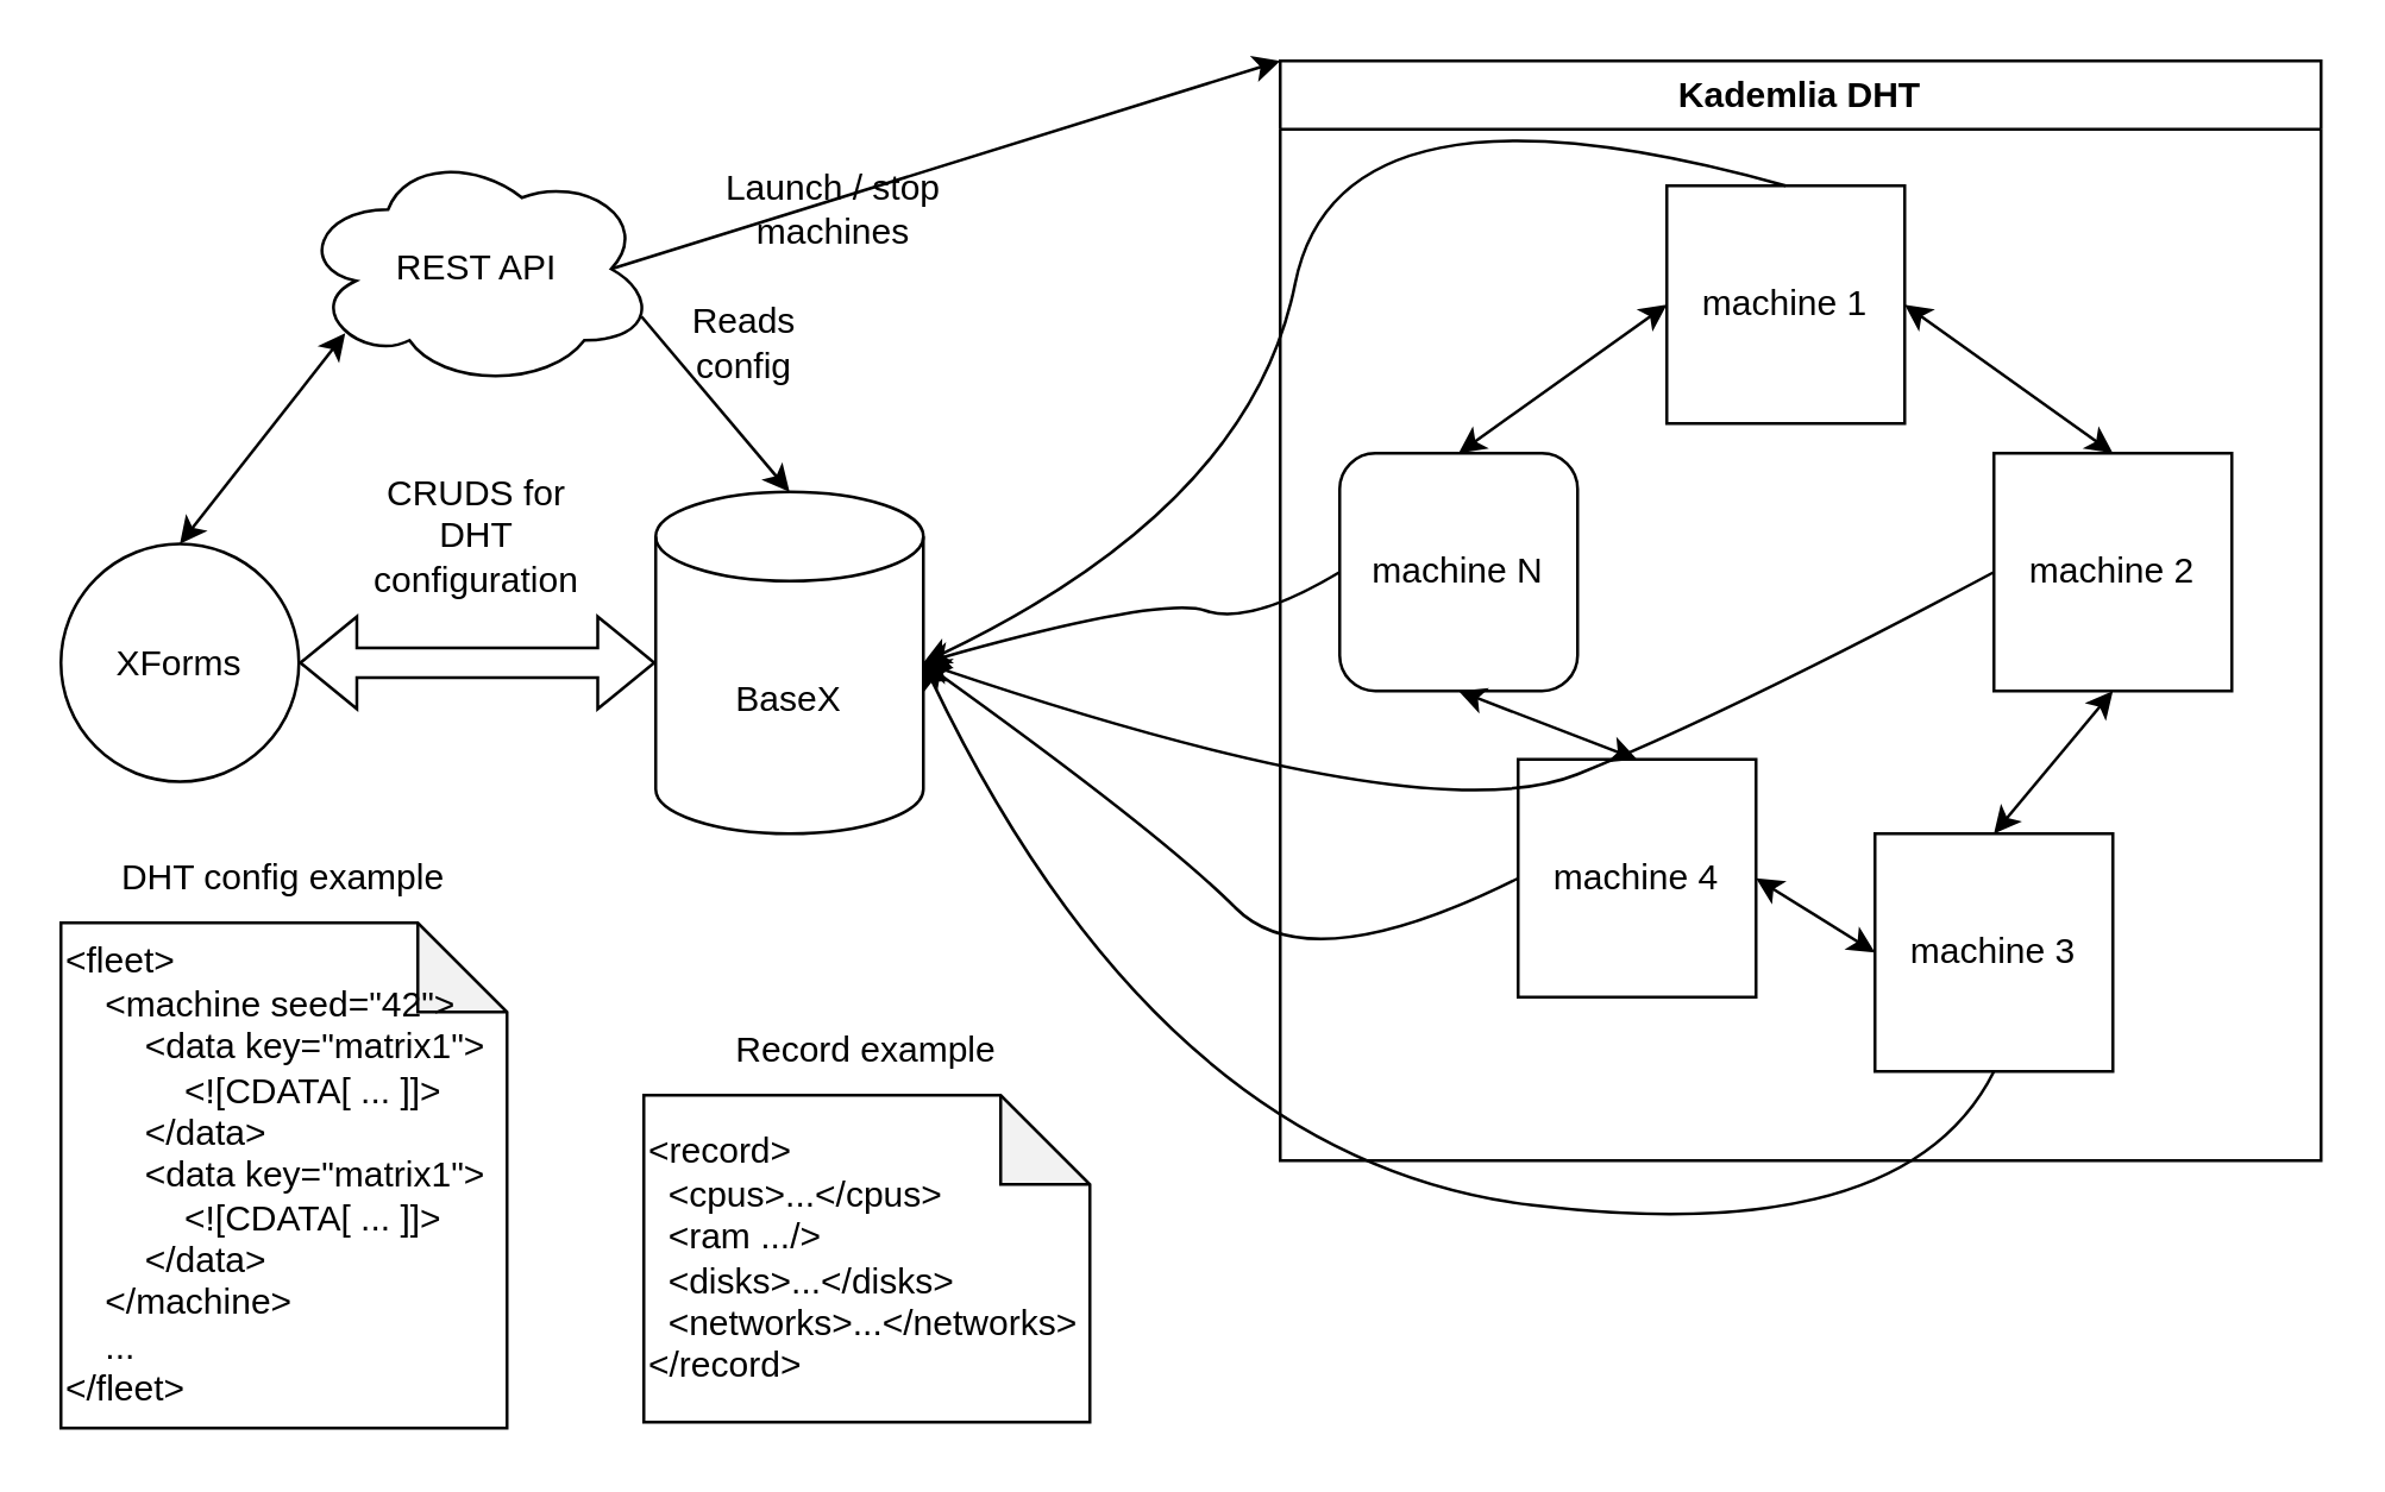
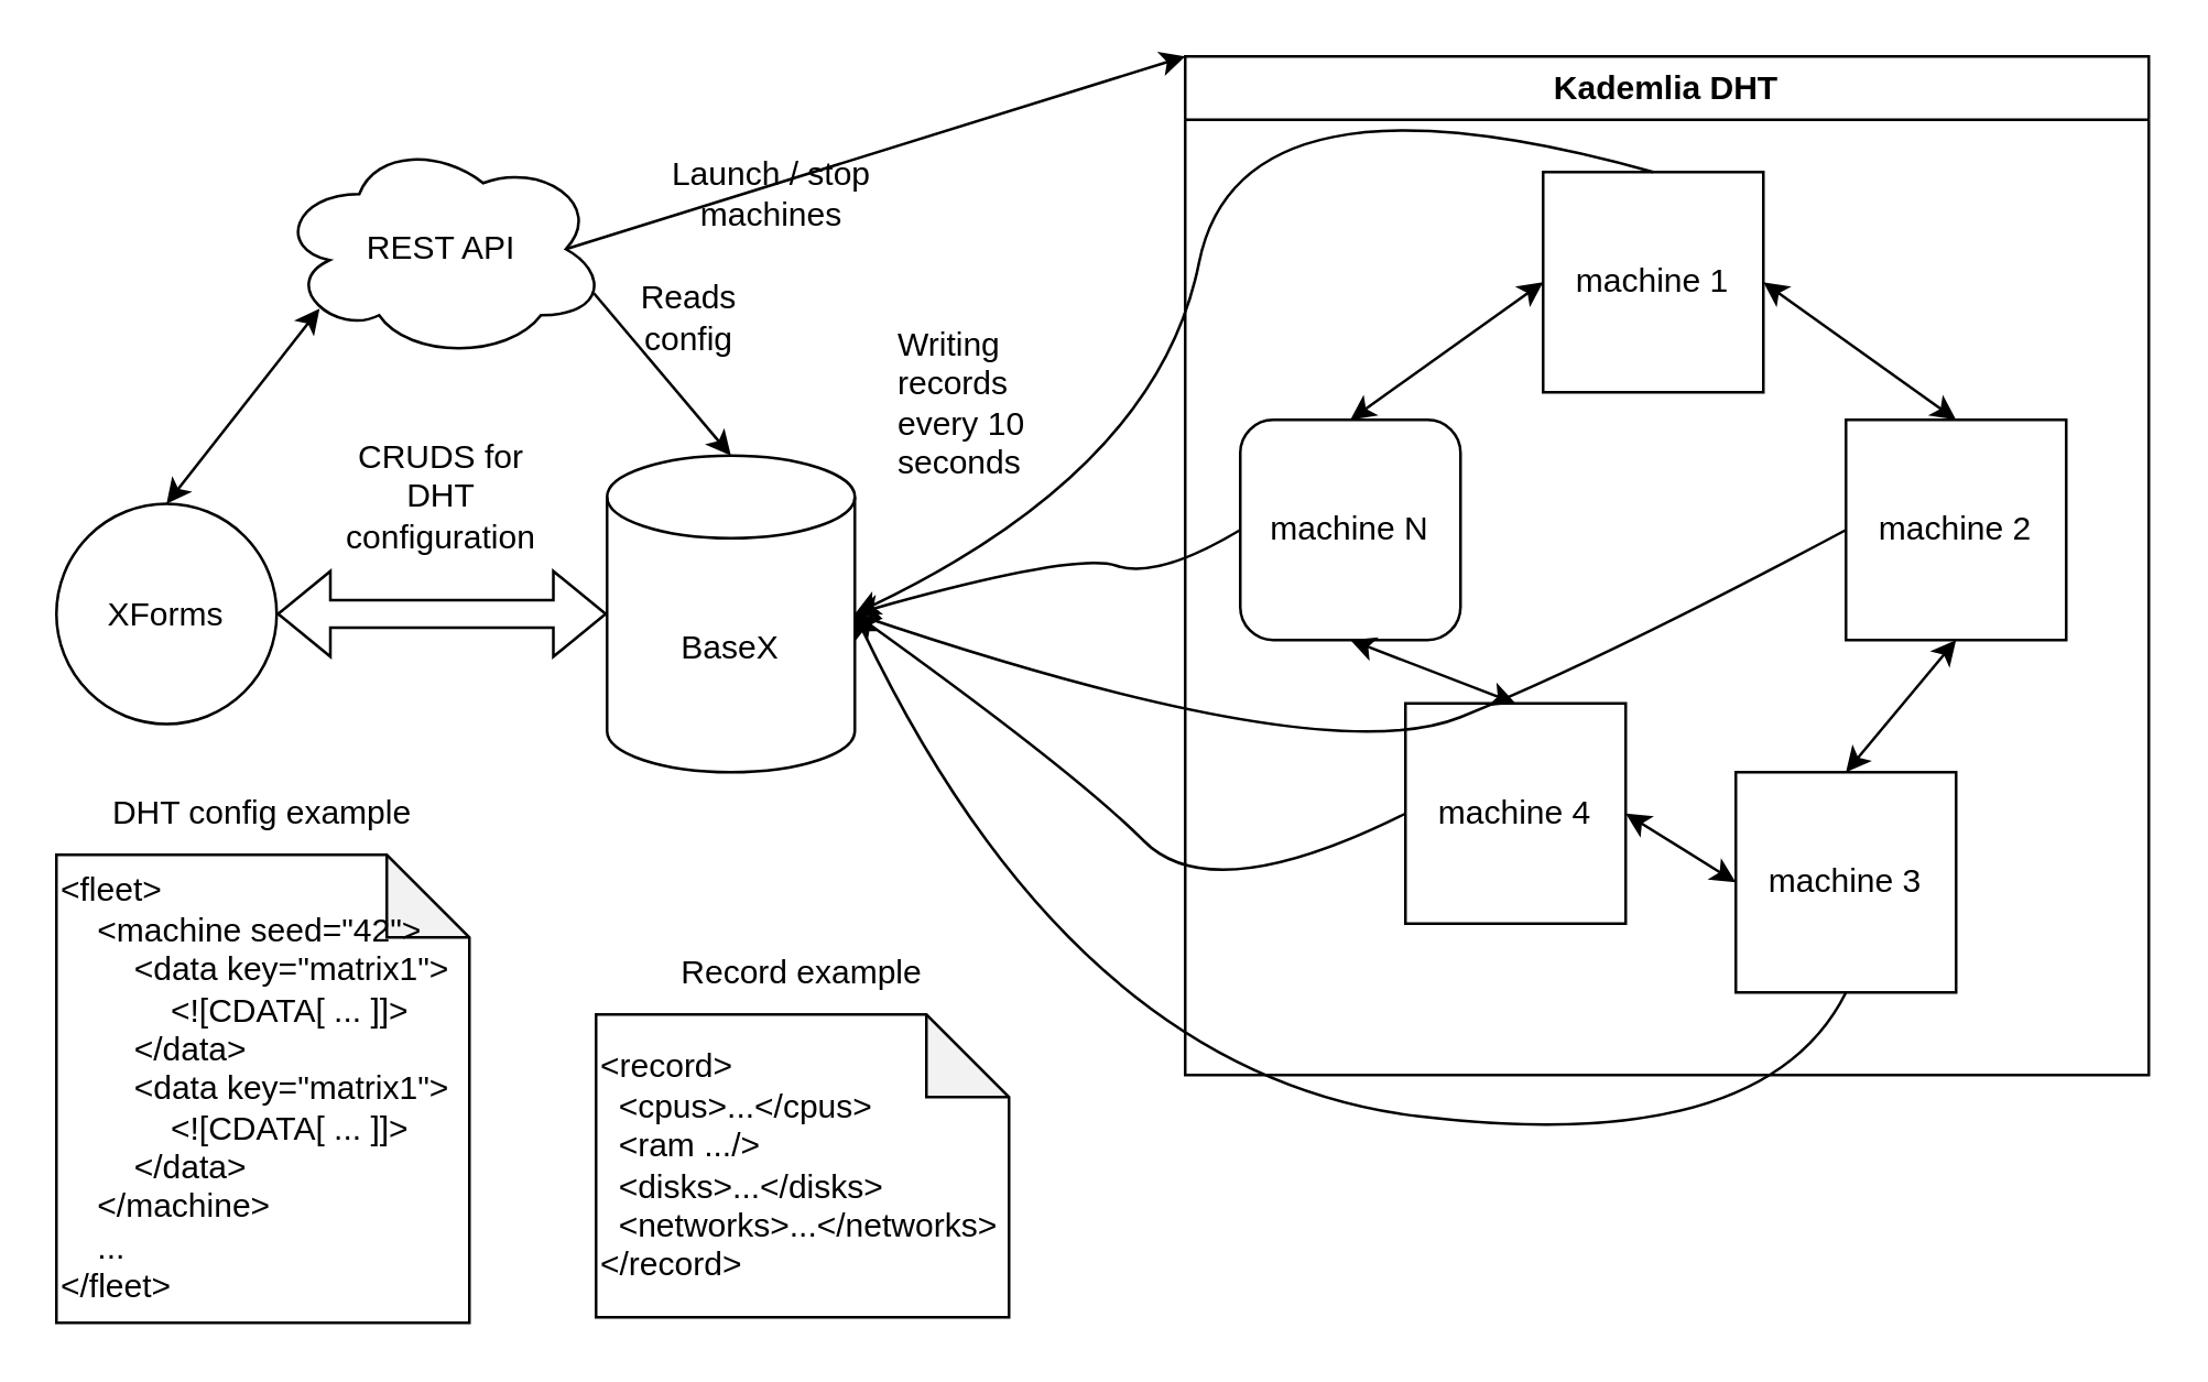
  <mxCell id="0" />
  <mxCell id="1" parent="0" />
  <mxCell id="2" value="BaseX" style="shape=cylinder3;whiteSpace=wrap;html=1;boundedLbl=1;backgroundOutline=1;size=15;" vertex="1" parent="1"><mxGeometry x="220" y="165" width="90" height="115" as="geometry" /></mxCell>
  <mxCell id="3" value="machine N" style="whiteSpace=wrap;html=1;aspect=fixed;rounded=1;" vertex="1" parent="1"><mxGeometry x="450" y="152" width="80" height="80" as="geometry" /></mxCell>
  <mxCell id="4" value="machine 1" style="whiteSpace=wrap;html=1;aspect=fixed;" vertex="1" parent="1"><mxGeometry x="560" y="62" width="80" height="80" as="geometry" /></mxCell>
  <mxCell id="5" value="machine 2" style="whiteSpace=wrap;html=1;aspect=fixed;" vertex="1" parent="1"><mxGeometry x="670" y="152" width="80" height="80" as="geometry" /></mxCell>
  <mxCell id="6" value="machine 4" style="whiteSpace=wrap;html=1;aspect=fixed;" vertex="1" parent="1"><mxGeometry x="510" y="255" width="80" height="80" as="geometry" /></mxCell>
  <mxCell id="7" value="machine 3" style="whiteSpace=wrap;html=1;aspect=fixed;" vertex="1" parent="1"><mxGeometry x="630" y="280" width="80" height="80" as="geometry" /></mxCell>
  <mxCell id="8" value="" style="endArrow=classic;startArrow=classic;html=1;rounded=0;entryX=0.5;entryY=1;entryDx=0;entryDy=0;exitX=0.5;exitY=0;exitDx=0;exitDy=0;" edge="1" parent="1" source="6" target="3"><mxGeometry width="50" height="50" relative="1" as="geometry"><mxPoint x="480" y="330" as="sourcePoint" /><mxPoint x="530" y="280" as="targetPoint" /></mxGeometry></mxCell>
  <mxCell id="9" value="" style="endArrow=classic;startArrow=classic;html=1;rounded=0;entryX=0.5;entryY=0;entryDx=0;entryDy=0;exitX=0;exitY=0.5;exitDx=0;exitDy=0;" edge="1" parent="1" source="4" target="3"><mxGeometry width="50" height="50" relative="1" as="geometry"><mxPoint x="529" y="118" as="sourcePoint" /><mxPoint x="479" y="70" as="targetPoint" /></mxGeometry></mxCell>
  <mxCell id="10" value="" style="endArrow=classic;startArrow=classic;html=1;rounded=0;entryX=1;entryY=0.5;entryDx=0;entryDy=0;exitX=0.5;exitY=0;exitDx=0;exitDy=0;" edge="1" parent="1" source="5" target="4"><mxGeometry width="50" height="50" relative="1" as="geometry"><mxPoint x="735" y="128" as="sourcePoint" /><mxPoint x="685" y="80" as="targetPoint" /></mxGeometry></mxCell>
  <mxCell id="11" value="" style="endArrow=classic;startArrow=classic;html=1;rounded=0;entryX=0.5;entryY=0;entryDx=0;entryDy=0;exitX=0.5;exitY=1;exitDx=0;exitDy=0;" edge="1" parent="1" source="5" target="7"><mxGeometry width="50" height="50" relative="1" as="geometry"><mxPoint x="570" y="310" as="sourcePoint" /><mxPoint x="520" y="262" as="targetPoint" /></mxGeometry></mxCell>
  <mxCell id="12" value="" style="endArrow=classic;startArrow=classic;html=1;rounded=0;entryX=1;entryY=0.5;entryDx=0;entryDy=0;exitX=0;exitY=0.5;exitDx=0;exitDy=0;" edge="1" parent="1" source="7" target="6"><mxGeometry width="50" height="50" relative="1" as="geometry"><mxPoint x="580" y="320" as="sourcePoint" /><mxPoint x="530" y="272" as="targetPoint" /></mxGeometry></mxCell>
  <mxCell id="13" value="Kademlia DHT" style="swimlane;whiteSpace=wrap;html=1;" vertex="1" parent="1"><mxGeometry x="430" y="20" width="350" height="370" as="geometry" /></mxCell>
  <mxCell id="14" value="" style="curved=1;endArrow=classic;html=1;rounded=0;exitX=0;exitY=0.5;exitDx=0;exitDy=0;entryX=1;entryY=0.5;entryDx=0;entryDy=0;entryPerimeter=0;" edge="1" parent="1" source="3" target="2"><mxGeometry width="50" height="50" relative="1" as="geometry"><mxPoint x="370" y="222" as="sourcePoint" /><mxPoint x="450" y="310" as="targetPoint" /><Array as="points"><mxPoint x="420" y="210" /><mxPoint x="390" y="200" /></Array></mxGeometry></mxCell>
  <mxCell id="15" value="" style="curved=1;endArrow=classic;html=1;rounded=0;entryX=1;entryY=0.5;entryDx=0;entryDy=0;entryPerimeter=0;exitX=0;exitY=0.5;exitDx=0;exitDy=0;" edge="1" parent="1" source="6" target="2"><mxGeometry width="50" height="50" relative="1" as="geometry"><mxPoint x="320" y="350" as="sourcePoint" /><mxPoint x="370" y="300" as="targetPoint" /><Array as="points"><mxPoint x="440" y="330" /><mxPoint x="390" y="280" /></Array></mxGeometry></mxCell>
  <mxCell id="16" value="" style="curved=1;endArrow=classic;html=1;rounded=0;entryX=1;entryY=0.5;entryDx=0;entryDy=0;entryPerimeter=0;exitX=0.5;exitY=0;exitDx=0;exitDy=0;" edge="1" parent="1" source="4" target="2"><mxGeometry width="50" height="50" relative="1" as="geometry"><mxPoint x="480" y="330" as="sourcePoint" /><mxPoint x="530" y="280" as="targetPoint" /><Array as="points"><mxPoint x="450" y="20" /><mxPoint x="420" y="170" /></Array></mxGeometry></mxCell>
  <mxCell id="17" value="" style="curved=1;endArrow=classic;html=1;rounded=0;entryX=1;entryY=0.5;entryDx=0;entryDy=0;entryPerimeter=0;exitX=0.5;exitY=1;exitDx=0;exitDy=0;" edge="1" parent="1" source="7" target="2"><mxGeometry width="50" height="50" relative="1" as="geometry"><mxPoint x="480" y="330" as="sourcePoint" /><mxPoint x="530" y="280" as="targetPoint" /><Array as="points"><mxPoint x="640" y="420" /><mxPoint x="390" y="390" /></Array></mxGeometry></mxCell>
- <mxCell id="18" value="" style="curved=1;endArrow=classic;html=1;rounded=0;exitX=0;exitY=0.5;exitDx=0;exitDy=0;entryX=1;entryY=0.5;entryDx=0;entryDy=0;entryPerimeter=0;" edge="1" parent="1" source="5" target="2"><mxGeometry width="50" height="50" relative="1" as="geometry"><mxPoint x="480" y="330" as="sourcePoint" /><mxPoint x="530" y="280" as="targetPoint" /><Array as="points"><mxPoint x="580" y="240" /><mxPoint x="480" y="280" /></Array></mxGeometry></mxCell>
+ <mxCell id="18" value="" style="curved=1;endArrow=open;html=1;rounded=0;exitX=0;exitY=0.5;exitDx=0;exitDy=0;entryX=1;entryY=0.5;entryDx=0;entryDy=0;entryPerimeter=0;" edge="1" parent="1" source="5" target="2"><mxGeometry width="50" height="50" relative="1" as="geometry"><mxPoint x="480" y="330" as="sourcePoint" /><mxPoint x="530" y="280" as="targetPoint" /><Array as="points"><mxPoint x="580" y="240" /><mxPoint x="480" y="280" /></Array></mxGeometry></mxCell>
+ <mxCell id="19" value="Writing records every 10 seconds" style="text;strokeColor=none;fillColor=none;align=left;verticalAlign=middle;spacingLeft=4;spacingRight=4;overflow=hidden;points=[[0,0.5],[1,0.5]];portConstraint=eastwest;rotatable=0;whiteSpace=wrap;html=1;" vertex="1" parent="1"><mxGeometry x="320" y="112" width="80" height="68" as="geometry" /></mxCell>
  <mxCell id="20" value="&lt;div&gt;&amp;lt;record&amp;gt;&lt;/div&gt;&lt;div&gt;&amp;nbsp; &amp;lt;cpus&amp;gt;...&amp;lt;/cpus&amp;gt;&lt;/div&gt;&lt;div&gt;&amp;nbsp; &amp;lt;ram .../&amp;gt;&lt;/div&gt;&lt;div&gt;&amp;nbsp; &amp;lt;disks&amp;gt;...&amp;lt;/disks&amp;gt;&lt;/div&gt;&lt;div&gt;&amp;nbsp; &amp;lt;networks&amp;gt;...&amp;lt;/networks&amp;gt;&lt;span data-darkreader-inline-color=&quot;&quot; data-darkreader-inline-bgcolor=&quot;&quot; style=&quot;background-color: initial; color: rgb(0, 0, 0); --darkreader-inline-bgcolor: initial; --darkreader-inline-color: #e8e6e3;&quot;&gt;&amp;lt;/record&amp;gt;&lt;/span&gt;&lt;/div&gt;" style="shape=note;whiteSpace=wrap;html=1;backgroundOutline=1;darkOpacity=0.05;align=left;" vertex="1" parent="1"><mxGeometry x="216" y="368" width="150" height="110" as="geometry" /></mxCell>
  <mxCell id="21" value="Record example" style="text;html=1;strokeColor=none;fillColor=none;align=center;verticalAlign=middle;whiteSpace=wrap;rounded=0;" vertex="1" parent="1"><mxGeometry x="241" y="338" width="100" height="30" as="geometry" /></mxCell>
  <mxCell id="22" value="XForms" style="ellipse;whiteSpace=wrap;html=1;aspect=fixed;" vertex="1" parent="1"><mxGeometry x="20" y="182.5" width="80" height="80" as="geometry" /></mxCell>
  <mxCell id="23" value="" style="shape=flexArrow;endArrow=classic;startArrow=classic;html=1;rounded=0;exitX=1;exitY=0.5;exitDx=0;exitDy=0;entryX=0;entryY=0.5;entryDx=0;entryDy=0;entryPerimeter=0;" edge="1" parent="1" source="22" target="2"><mxGeometry width="100" height="100" relative="1" as="geometry"><mxPoint x="120" y="152" as="sourcePoint" /><mxPoint x="220" y="52" as="targetPoint" /></mxGeometry></mxCell>
  <mxCell id="24" value="CRUDS for DHT configuration" style="text;html=1;strokeColor=none;fillColor=none;align=center;verticalAlign=middle;whiteSpace=wrap;rounded=0;" vertex="1" parent="1"><mxGeometry x="130" y="165" width="60" height="30" as="geometry" /></mxCell>
  <mxCell id="25" value="REST API" style="ellipse;shape=cloud;whiteSpace=wrap;html=1;" vertex="1" parent="1"><mxGeometry x="100" y="50" width="120" height="80" as="geometry" /></mxCell>
  <mxCell id="26" value="" style="endArrow=classic;html=1;rounded=0;exitX=0.875;exitY=0.5;exitDx=0;exitDy=0;exitPerimeter=0;entryX=0;entryY=0;entryDx=0;entryDy=0;" edge="1" parent="1" source="25" target="13"><mxGeometry width="50" height="50" relative="1" as="geometry"><mxPoint x="460" y="170" as="sourcePoint" /><mxPoint x="510" y="120" as="targetPoint" /></mxGeometry></mxCell>
  <mxCell id="27" value="Launch / stop machines" style="text;html=1;strokeColor=none;fillColor=none;align=center;verticalAlign=middle;whiteSpace=wrap;rounded=0;" vertex="1" parent="1"><mxGeometry x="230" y="55" width="100" height="30" as="geometry" /></mxCell>
  <mxCell id="28" value="" style="endArrow=classic;startArrow=classic;html=1;rounded=0;exitX=0.5;exitY=0;exitDx=0;exitDy=0;entryX=0.13;entryY=0.77;entryDx=0;entryDy=0;entryPerimeter=0;" edge="1" parent="1" source="22" target="25"><mxGeometry width="50" height="50" relative="1" as="geometry"><mxPoint x="460" y="170" as="sourcePoint" /><mxPoint x="510" y="120" as="targetPoint" /></mxGeometry></mxCell>
  <mxCell id="29" value="&lt;div&gt;&amp;lt;fleet&amp;gt;&lt;/div&gt;&lt;div&gt;&amp;nbsp; &amp;nbsp; &amp;lt;machine seed=&quot;42&quot;&amp;gt;&lt;/div&gt;&lt;div&gt;&amp;nbsp; &amp;nbsp; &amp;nbsp; &amp;nbsp; &amp;lt;data key=&quot;matrix1&quot;&amp;gt;&lt;/div&gt;&lt;div&gt;&amp;nbsp; &amp;nbsp; &amp;nbsp; &amp;nbsp; &amp;nbsp; &amp;nbsp; &amp;lt;![CDATA[ ... ]]&amp;gt;&lt;/div&gt;&lt;div&gt;&amp;nbsp; &amp;nbsp; &amp;nbsp; &amp;nbsp; &amp;lt;/data&amp;gt;&lt;/div&gt;&lt;div&gt;&amp;nbsp; &amp;nbsp; &amp;nbsp; &amp;nbsp; &amp;lt;data key=&quot;matrix1&quot;&amp;gt;&lt;/div&gt;&lt;div&gt;&amp;nbsp; &amp;nbsp; &amp;nbsp; &amp;nbsp; &amp;nbsp; &amp;nbsp; &amp;lt;![CDATA[ ... ]]&amp;gt;&lt;/div&gt;&lt;div&gt;&amp;nbsp; &amp;nbsp; &amp;nbsp; &amp;nbsp; &amp;lt;/data&amp;gt;&lt;/div&gt;&lt;div&gt;&amp;nbsp; &amp;nbsp; &amp;lt;/machine&amp;gt;&lt;/div&gt;&lt;div&gt;&amp;nbsp; &amp;nbsp; ...&lt;/div&gt;&lt;div&gt;&amp;lt;/fleet&amp;gt;&lt;/div&gt;" style="shape=note;whiteSpace=wrap;html=1;backgroundOutline=1;darkOpacity=0.05;align=left;" vertex="1" parent="1"><mxGeometry x="20" y="310" width="150" height="170" as="geometry" /></mxCell>
  <mxCell id="30" value="DHT config example" style="text;html=1;strokeColor=none;fillColor=none;align=center;verticalAlign=middle;whiteSpace=wrap;rounded=0;" vertex="1" parent="1"><mxGeometry x="35" y="280" width="120" height="30" as="geometry" /></mxCell>
  <mxCell id="31" value="" style="endArrow=classic;html=1;rounded=0;exitX=0.96;exitY=0.7;exitDx=0;exitDy=0;exitPerimeter=0;entryX=0.5;entryY=0;entryDx=0;entryDy=0;entryPerimeter=0;" edge="1" parent="1" source="25" target="2"><mxGeometry width="50" height="50" relative="1" as="geometry"><mxPoint x="450" y="260" as="sourcePoint" /><mxPoint x="500" y="210" as="targetPoint" /></mxGeometry></mxCell>
  <mxCell id="32" value="Reads config" style="text;html=1;strokeColor=none;fillColor=none;align=center;verticalAlign=middle;whiteSpace=wrap;rounded=0;" vertex="1" parent="1"><mxGeometry x="220" y="100" width="60" height="30" as="geometry" /></mxCell>
